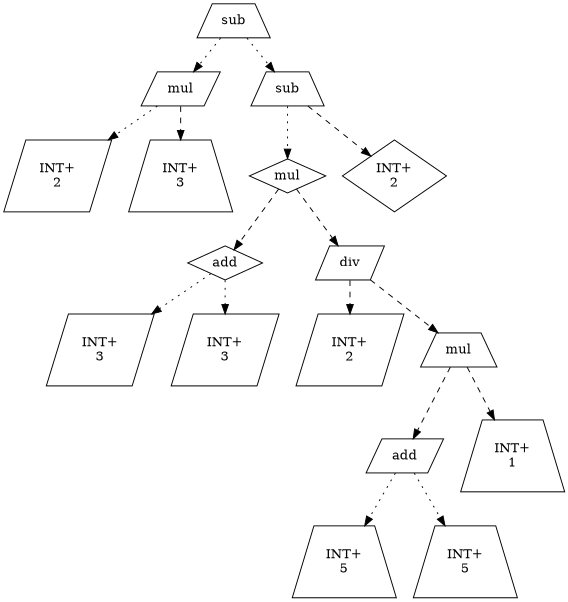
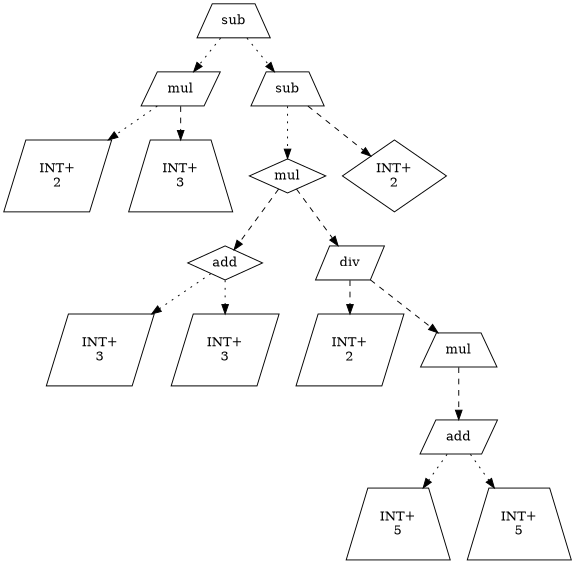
  digraph {
    node [shape=trapezium]
    edge [style=dotted]
    n1 [label=sub]
    n2 [label=mul shape=parallelogram]
    n3 [label=sub]
    n4 [label="INT+\n2" shape=parallelogram]
    n5 [label="INT+\n3"]
    n6 [label=mul shape=diamond]
    n7 [label="INT+\n2" shape=diamond]
    n8 [label=add shape=diamond]
    n9 [label=div shape=parallelogram]
    n10 [label="INT+\n3" shape=parallelogram]
    n11 [label="INT+\n3" shape=parallelogram]
    n12 [label="INT+\n2" shape=parallelogram]
    n13 [label=mul]
    n14 [label=add shape=parallelogram]
-   n15 [label="INT+\n1"]
    n16 [label="INT+\n5"]
    n17 [label="INT+\n5"]
    n1 -> n2
    n1 -> n3
    n2 -> n4
    n2 -> n5 [style=dashed]
    n3 -> n6
    n3 -> n7 [style=dashed]
    n6 -> n8 [style=dashed]
    n6 -> n9 [style=dashed]
    n8 -> n10
    n8 -> n11
    n9 -> n12 [style=dashed]
    n9 -> n13 [style=dashed]
    n13 -> n14 [style=dashed]
-   n13 -> n15 [style=dashed]
    n14 -> n16
    n14 -> n17
  }
